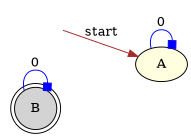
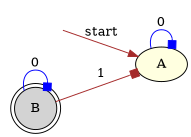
  digraph {
    rankdir=LR
    node [style=filled]
    edge [arrowhead=box color=brown]
    start [style=invisible]
    A [fillcolor=lightyellow]
    B [fillcolor=lightgrey shape=doublecircle]
    start -> A [arrowhead=normal label=start]
    A -> A [color=blue label=0]
+   B -> A [label=1]
    B -> B [color=blue label=0]
  }
